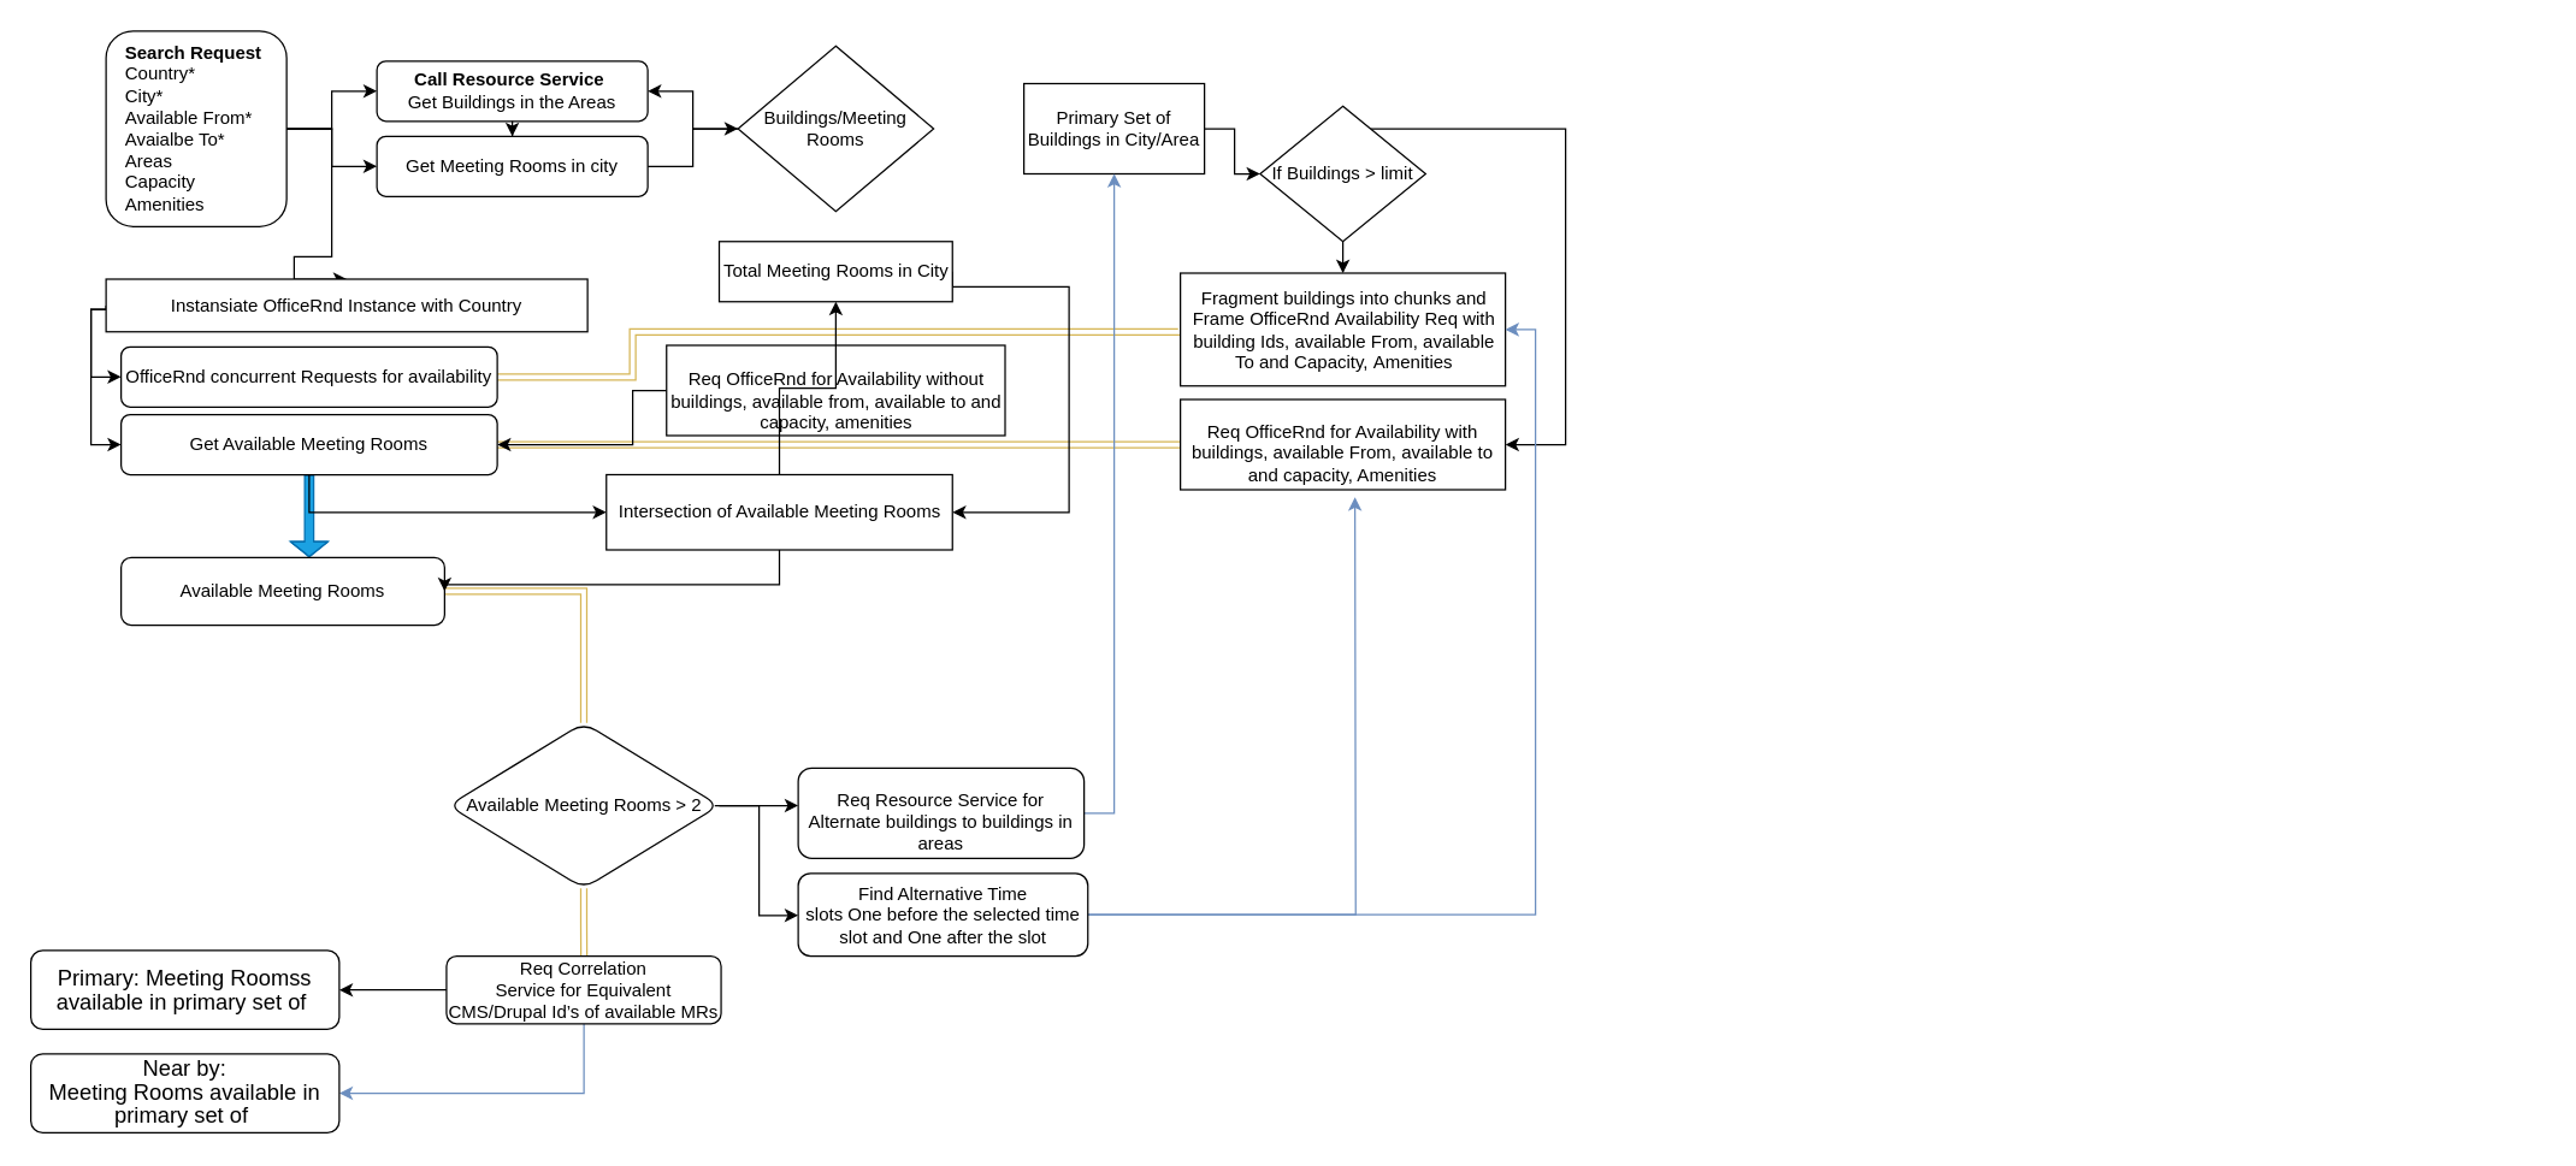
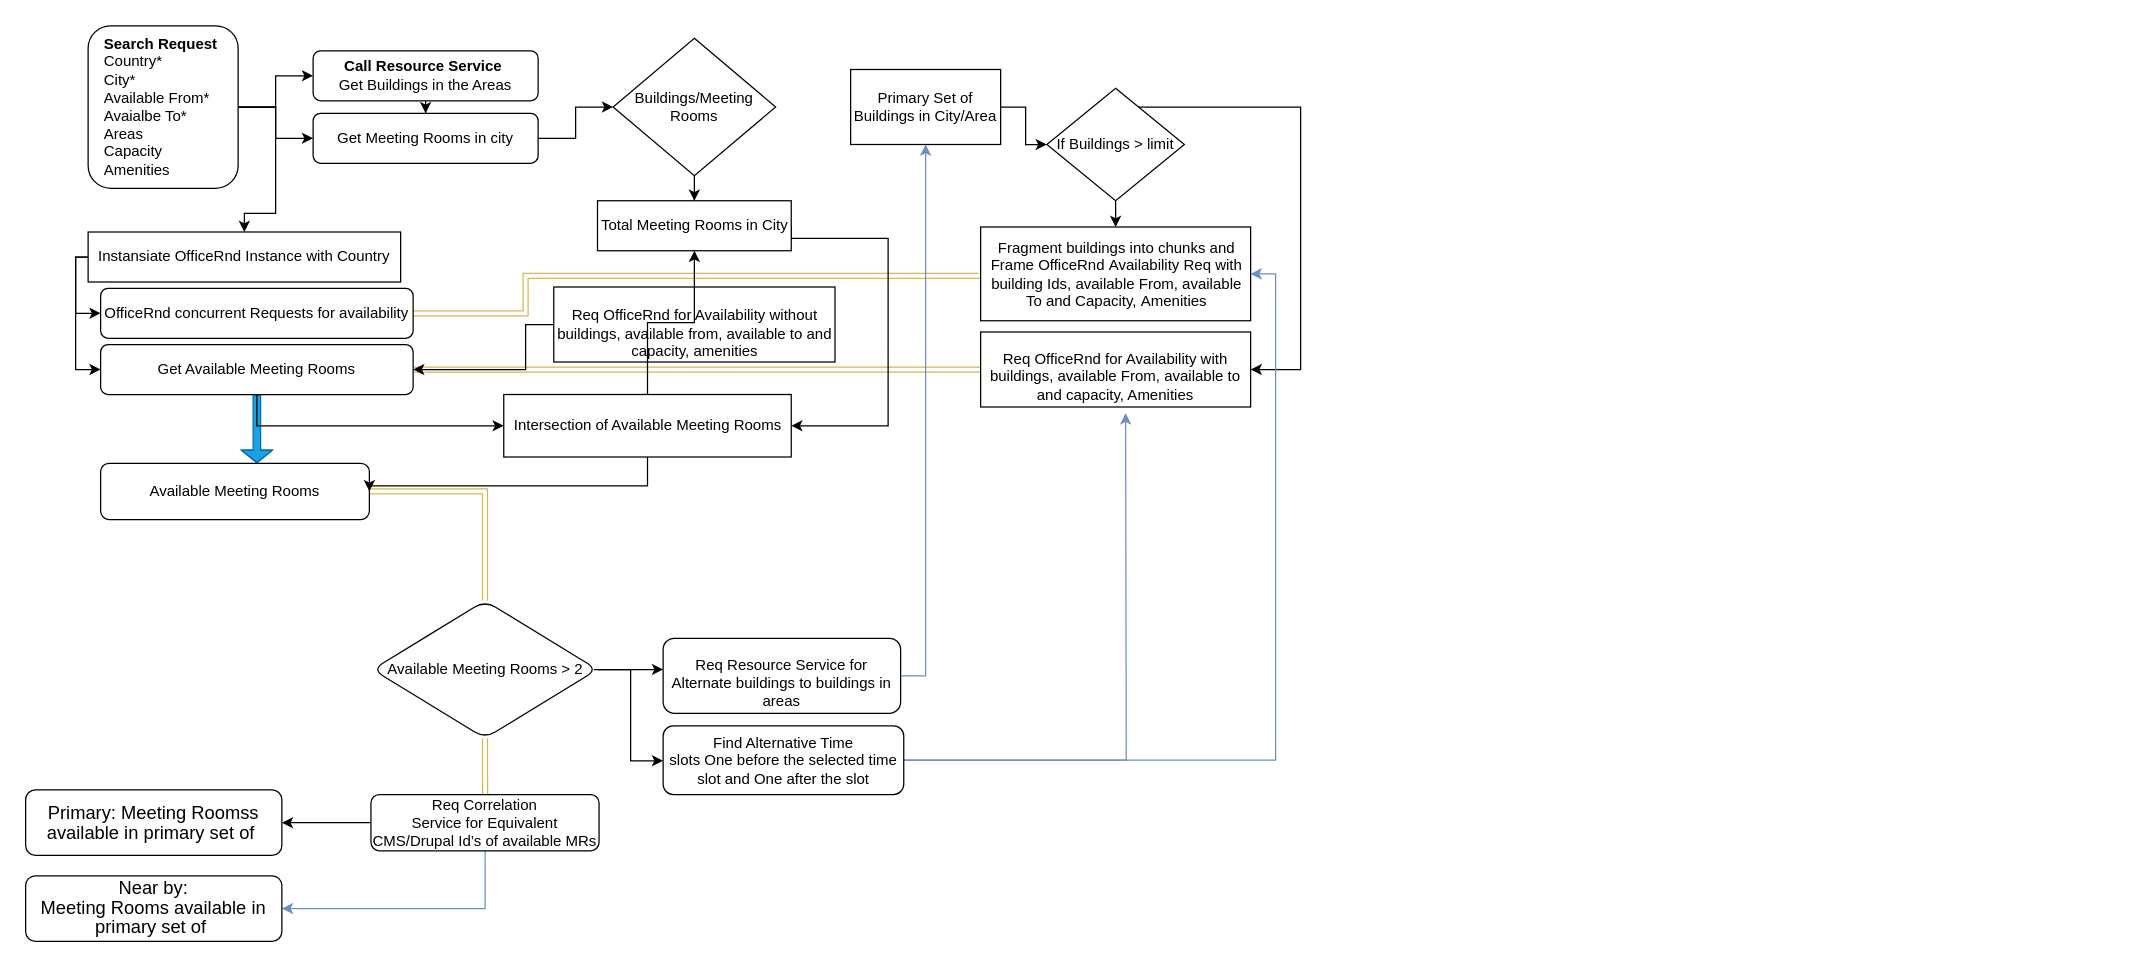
  <mxCell id="0" />
  <mxCell id="1" parent="0" />
  <mxCell id="2" value="" style="edgeStyle=orthogonalEdgeStyle;rounded=0;orthogonalLoop=1;jettySize=auto;html=1;" edge="1" parent="1" source="3" target="12"><mxGeometry relative="1" as="geometry" /></mxCell>
  <mxCell id="3" value="&lt;b&gt;Call Resource Service&amp;nbsp;&lt;/b&gt;&lt;br&gt;&lt;div style=&quot;text-align: left&quot;&gt;Get Buildings in the Areas&lt;/div&gt;" style="rounded=1;whiteSpace=wrap;html=1;fontSize=12;glass=0;strokeWidth=1;shadow=0;align=center;" parent="1" vertex="1"><mxGeometry x="250" y="40" width="180" height="40" as="geometry" /></mxCell>
  <mxCell id="4" value="Yes" style="rounded=0;html=1;jettySize=auto;orthogonalLoop=1;fontSize=11;endArrow=block;endFill=0;endSize=8;strokeWidth=1;shadow=0;labelBackgroundColor=none;edgeStyle=orthogonalEdgeStyle;" parent="1" edge="1"><mxGeometry y="20" relative="1" as="geometry"><mxPoint as="offset" /><mxPoint x="1560" y="300" as="sourcePoint" /></mxGeometry></mxCell>
  <mxCell id="5" value="No" style="edgeStyle=orthogonalEdgeStyle;rounded=0;html=1;jettySize=auto;orthogonalLoop=1;fontSize=11;endArrow=block;endFill=0;endSize=8;strokeWidth=1;shadow=0;labelBackgroundColor=none;" parent="1" edge="1"><mxGeometry y="10" relative="1" as="geometry"><mxPoint as="offset" /><mxPoint x="1690" y="210" as="targetPoint" /></mxGeometry></mxCell>
  <mxCell id="6" value="No" style="rounded=0;html=1;jettySize=auto;orthogonalLoop=1;fontSize=11;endArrow=block;endFill=0;endSize=8;strokeWidth=1;shadow=0;labelBackgroundColor=none;edgeStyle=orthogonalEdgeStyle;" parent="1" edge="1"><mxGeometry x="0.333" y="20" relative="1" as="geometry"><mxPoint as="offset" /><mxPoint x="1530" y="350" as="sourcePoint" /></mxGeometry></mxCell>
  <mxCell id="7" value="Yes" style="edgeStyle=orthogonalEdgeStyle;rounded=0;html=1;jettySize=auto;orthogonalLoop=1;fontSize=11;endArrow=block;endFill=0;endSize=8;strokeWidth=1;shadow=0;labelBackgroundColor=none;" parent="1" edge="1"><mxGeometry y="10" relative="1" as="geometry"><mxPoint as="offset" /><mxPoint x="1580" y="310" as="sourcePoint" /></mxGeometry></mxCell>
  <mxCell id="8" value="" style="edgeStyle=orthogonalEdgeStyle;rounded=0;orthogonalLoop=1;jettySize=auto;html=1;exitX=1;exitY=0.5;exitDx=0;exitDy=0;" edge="1" parent="1" source="10" target="3"><mxGeometry relative="1" as="geometry" /></mxCell>
  <mxCell id="9" value="" style="edgeStyle=orthogonalEdgeStyle;rounded=0;orthogonalLoop=1;jettySize=auto;html=1;entryX=0.5;entryY=0;entryDx=0;entryDy=0;" edge="1" parent="1" source="10" target="27"><mxGeometry relative="1" as="geometry"><Array as="points"><mxPoint x="220" y="85" /><mxPoint x="220" y="170" /><mxPoint x="195" y="170" /></Array></mxGeometry></mxCell>
  <mxCell id="10" value="&lt;b&gt;Search Request&amp;nbsp;&lt;/b&gt;&lt;br&gt;&lt;div style=&quot;text-align: left&quot;&gt;Country*&lt;/div&gt;&lt;div style=&quot;text-align: left&quot;&gt;City*&lt;/div&gt;&lt;div style=&quot;text-align: left&quot;&gt;Available From*&lt;/div&gt;&lt;div style=&quot;text-align: left&quot;&gt;Avaialbe To*&lt;/div&gt;&lt;div style=&quot;text-align: left&quot;&gt;Areas&lt;/div&gt;&lt;div style=&quot;text-align: left&quot;&gt;Capacity&lt;/div&gt;&lt;div style=&quot;text-align: left&quot;&gt;Amenities&lt;/div&gt;" style="rounded=1;whiteSpace=wrap;html=1;" vertex="1" parent="1"><mxGeometry x="70" y="20" width="120" height="130" as="geometry" /></mxCell>
  <mxCell id="11" value="" style="edgeStyle=orthogonalEdgeStyle;rounded=0;orthogonalLoop=1;jettySize=auto;html=1;" edge="1" parent="1" source="12" target="15"><mxGeometry relative="1" as="geometry" /></mxCell>
  <mxCell id="12" value="Get Meeting Rooms in city" style="rounded=1;whiteSpace=wrap;html=1;" vertex="1" parent="1"><mxGeometry x="250" y="90" width="180" height="40" as="geometry" /></mxCell>
  <mxCell id="13" value="" style="edgeStyle=orthogonalEdgeStyle;rounded=0;orthogonalLoop=1;jettySize=auto;html=1;entryX=0;entryY=0.5;entryDx=0;entryDy=0;exitX=1;exitY=0.5;exitDx=0;exitDy=0;" edge="1" parent="1" source="10" target="12"><mxGeometry relative="1" as="geometry"><mxPoint x="200" y="95" as="sourcePoint" /><mxPoint x="260" y="75" as="targetPoint" /></mxGeometry></mxCell>
- <mxCell id="14" value="" style="edgeStyle=orthogonalEdgeStyle;rounded=0;orthogonalLoop=1;jettySize=auto;html=1;" edge="1" parent="1" source="15" target="3"><mxGeometry relative="1" as="geometry" /></mxCell>
+ <mxCell id="14" value="" style="edgeStyle=orthogonalEdgeStyle;rounded=0;orthogonalLoop=1;jettySize=auto;html=1;" edge="1" parent="1" source="15" target="35"><mxGeometry relative="1" as="geometry" /></mxCell>
  <mxCell id="15" value="Buildings/Meeting Rooms" style="rhombus;whiteSpace=wrap;html=1;" vertex="1" parent="1"><mxGeometry x="490" y="30" width="130" height="110" as="geometry" /></mxCell>
  <mxCell id="16" value="" style="edgeStyle=orthogonalEdgeStyle;rounded=0;orthogonalLoop=1;jettySize=auto;html=1;" edge="1" parent="1" source="17" target="20"><mxGeometry relative="1" as="geometry" /></mxCell>
  <mxCell id="17" value="Primary Set of Buildings in City/Area" style="rounded=0;whiteSpace=wrap;html=1;" vertex="1" parent="1"><mxGeometry x="680" y="55" width="120" height="60" as="geometry" /></mxCell>
  <mxCell id="18" value="" style="edgeStyle=orthogonalEdgeStyle;rounded=0;orthogonalLoop=1;jettySize=auto;html=1;entryX=1;entryY=0.5;entryDx=0;entryDy=0;" edge="1" parent="1" source="20" target="24"><mxGeometry relative="1" as="geometry"><Array as="points"><mxPoint x="1040" y="85" /><mxPoint x="1040" y="295" /></Array></mxGeometry></mxCell>
  <mxCell id="19" value="" style="edgeStyle=orthogonalEdgeStyle;rounded=0;orthogonalLoop=1;jettySize=auto;html=1;" edge="1" parent="1" source="20" target="22"><mxGeometry relative="1" as="geometry" /></mxCell>
  <mxCell id="20" value="If Buildings &amp;gt; limit" style="rhombus;whiteSpace=wrap;html=1;rounded=0;" vertex="1" parent="1"><mxGeometry x="837" y="70" width="110" height="90" as="geometry" /></mxCell>
  <mxCell id="21" style="edgeStyle=orthogonalEdgeStyle;rounded=0;orthogonalLoop=1;jettySize=auto;html=1;exitX=0;exitY=0.5;exitDx=0;exitDy=0;shape=link;fillColor=#fff2cc;strokeColor=#d6b656;" edge="1" parent="1" source="22" target="28"><mxGeometry relative="1" as="geometry"><mxPoint x="760" y="220" as="sourcePoint" /><Array as="points"><mxPoint x="784" y="220" /><mxPoint x="420" y="220" /><mxPoint x="420" y="250" /></Array></mxGeometry></mxCell>
  <mxCell id="22" value="&lt;p class=&quot;MsoNormal&quot; style=&quot;margin-bottom: 0.0pt&quot;&gt;&lt;/p&gt;&lt;div style=&quot;text-align: center&quot;&gt;&lt;span&gt;Fragment buildings into chunks and Frame OfficeRnd&amp;nbsp;&lt;/span&gt;&lt;span&gt;Availability Req with building Ids, available From, available To and Capacity,&amp;nbsp;&lt;/span&gt;&lt;span&gt;Amenities&lt;/span&gt;&lt;/div&gt;&lt;p&gt;&lt;/p&gt;" style="whiteSpace=wrap;html=1;rounded=0;align=left;" vertex="1" parent="1"><mxGeometry x="784" y="181" width="216" height="75" as="geometry" /></mxCell>
  <mxCell id="23" style="edgeStyle=orthogonalEdgeStyle;rounded=0;orthogonalLoop=1;jettySize=auto;html=1;entryX=1;entryY=0.5;entryDx=0;entryDy=0;shape=link;fillColor=#fff2cc;strokeColor=#d6b656;" edge="1" parent="1" source="24" target="31"><mxGeometry relative="1" as="geometry" /></mxCell>
  <mxCell id="24" value="&lt;p class=&quot;MsoNormal&quot; style=&quot;margin-bottom: 0.0pt&quot;&gt;Req OfficeRnd for Availability with buildings, available From, available to and capacity, Amenities&lt;/p&gt;" style="whiteSpace=wrap;html=1;rounded=0;align=center;" vertex="1" parent="1"><mxGeometry x="784" y="265" width="216" height="60" as="geometry" /></mxCell>
  <mxCell id="25" value="" style="edgeStyle=orthogonalEdgeStyle;rounded=0;orthogonalLoop=1;jettySize=auto;html=1;exitX=0;exitY=0.5;exitDx=0;exitDy=0;entryX=0;entryY=0.5;entryDx=0;entryDy=0;" edge="1" parent="1" source="27" target="28"><mxGeometry relative="1" as="geometry"><Array as="points"><mxPoint x="60" y="205" /><mxPoint x="60" y="250" /></Array></mxGeometry></mxCell>
  <mxCell id="26" value="" style="edgeStyle=orthogonalEdgeStyle;rounded=0;orthogonalLoop=1;jettySize=auto;html=1;" edge="1" parent="1" source="27" target="31"><mxGeometry relative="1" as="geometry"><Array as="points"><mxPoint x="60" y="205" /><mxPoint x="60" y="295" /></Array></mxGeometry></mxCell>
- <mxCell id="27" value="Instansiate OfficeRnd Instance with Country" style="rounded=0;whiteSpace=wrap;html=1;" vertex="1" parent="1"><mxGeometry x="70" y="185" width="320" height="35" as="geometry" /></mxCell>
+ <mxCell id="27" value="Instansiate OfficeRnd Instance with Country" style="rounded=0;whiteSpace=wrap;html=1;" vertex="1" parent="1"><mxGeometry x="70" y="185" width="250" height="40" as="geometry" /></mxCell>
  <mxCell id="28" value="&lt;p class=&quot;MsoNormal&quot; align=&quot;center&quot;&gt;OfficeRnd concurrent Requests for availability&lt;/p&gt;" style="rounded=1;whiteSpace=wrap;html=1;" vertex="1" parent="1"><mxGeometry x="80" y="230" width="250" height="40" as="geometry" /></mxCell>
  <mxCell id="29" value="" style="edgeStyle=orthogonalEdgeStyle;rounded=0;orthogonalLoop=1;jettySize=auto;html=1;shape=flexArrow;fillColor=#1ba1e2;strokeColor=#006EAF;endWidth=18;endSize=3;width=6;" edge="1" parent="1" source="31" target="37"><mxGeometry relative="1" as="geometry"><Array as="points"><mxPoint x="205" y="360" /><mxPoint x="205" y="360" /></Array></mxGeometry></mxCell>
  <mxCell id="30" style="edgeStyle=orthogonalEdgeStyle;rounded=0;orthogonalLoop=1;jettySize=auto;html=1;" edge="1" parent="1" source="31" target="40"><mxGeometry relative="1" as="geometry"><Array as="points"><mxPoint x="205" y="340" /></Array></mxGeometry></mxCell>
  <mxCell id="31" value="&lt;p class=&quot;MsoNormal&quot; align=&quot;center&quot;&gt;Get Available Meeting Rooms&lt;/p&gt;" style="rounded=1;whiteSpace=wrap;html=1;" vertex="1" parent="1"><mxGeometry x="80" y="275" width="250" height="40" as="geometry" /></mxCell>
  <mxCell id="32" value="" style="edgeStyle=orthogonalEdgeStyle;rounded=0;orthogonalLoop=1;jettySize=auto;html=1;" edge="1" parent="1" source="34" target="31"><mxGeometry relative="1" as="geometry"><Array as="points"><mxPoint x="420" y="259" /><mxPoint x="420" y="295" /></Array></mxGeometry></mxCell>
  <mxCell id="33" value="" style="edgeStyle=orthogonalEdgeStyle;rounded=0;orthogonalLoop=1;jettySize=auto;html=1;exitX=1;exitY=0.5;exitDx=0;exitDy=0;" edge="1" parent="1" source="35" target="40"><mxGeometry relative="1" as="geometry"><Array as="points"><mxPoint x="710" y="190" /><mxPoint x="710" y="340" /></Array></mxGeometry></mxCell>
  <mxCell id="34" value="&lt;br&gt;&lt;span style=&quot;color: rgb(0 , 0 , 0) ; font-family: &amp;#34;helvetica&amp;#34; ; font-size: 12px ; font-style: normal ; font-weight: 400 ; letter-spacing: normal ; text-align: center ; text-indent: 0px ; text-transform: none ; word-spacing: 0px&quot;&gt;Req OfficeRnd for Availability without buildings, available&amp;nbsp;&lt;/span&gt;&lt;span style=&quot;font-family: &amp;#34;helvetica&amp;#34;&quot;&gt;from, available to and capacity, amenities&lt;/span&gt;&lt;span style=&quot;color: rgb(0 , 0 , 0) ; font-family: &amp;#34;helvetica&amp;#34; ; font-size: 12px ; font-style: normal ; font-weight: 400 ; letter-spacing: normal ; text-align: center ; text-indent: 0px ; text-transform: none ; word-spacing: 0px&quot;&gt;&lt;br&gt;&lt;/span&gt;" style="whiteSpace=wrap;html=1;" vertex="1" parent="1"><mxGeometry x="442.5" y="229" width="225" height="60" as="geometry" /></mxCell>
  <mxCell id="35" value="Total Meeting Rooms in City" style="whiteSpace=wrap;html=1;" vertex="1" parent="1"><mxGeometry x="477.5" y="160" width="155" height="40" as="geometry" /></mxCell>
  <mxCell id="36" value="" style="edgeStyle=orthogonalEdgeStyle;rounded=0;orthogonalLoop=1;jettySize=auto;html=1;shape=link;fillColor=#fff2cc;strokeColor=#d6b656;" edge="1" parent="1" source="37" target="44"><mxGeometry relative="1" as="geometry" /></mxCell>
  <mxCell id="37" value="Available Meeting Rooms" style="whiteSpace=wrap;html=1;rounded=1;" vertex="1" parent="1"><mxGeometry x="80" y="370" width="215" height="45" as="geometry" /></mxCell>
  <mxCell id="38" style="edgeStyle=orthogonalEdgeStyle;rounded=0;orthogonalLoop=1;jettySize=auto;html=1;entryX=1;entryY=0.5;entryDx=0;entryDy=0;" edge="1" parent="1" source="40" target="37"><mxGeometry relative="1" as="geometry"><Array as="points"><mxPoint x="518" y="388" /></Array></mxGeometry></mxCell>
  <mxCell id="39" value="" style="edgeStyle=orthogonalEdgeStyle;rounded=0;orthogonalLoop=1;jettySize=auto;html=1;" edge="1" parent="1" source="40" target="35"><mxGeometry relative="1" as="geometry" /></mxCell>
  <mxCell id="40" value="Intersection of Available Meeting Rooms" style="whiteSpace=wrap;html=1;" vertex="1" parent="1"><mxGeometry x="402.5" y="315" width="230" height="50" as="geometry" /></mxCell>
  <mxCell id="41" style="edgeStyle=orthogonalEdgeStyle;rounded=0;orthogonalLoop=1;jettySize=auto;html=1;exitX=1;exitY=0.5;exitDx=0;exitDy=0;" edge="1" parent="1" target="46"><mxGeometry relative="1" as="geometry"><mxPoint x="474.5" y="535" as="sourcePoint" /><mxPoint x="520" y="535" as="targetPoint" /><Array as="points"><mxPoint x="550" y="535" /><mxPoint x="550" y="535" /></Array></mxGeometry></mxCell>
  <mxCell id="42" value="" style="edgeStyle=orthogonalEdgeStyle;rounded=0;orthogonalLoop=1;jettySize=auto;html=1;" edge="1" parent="1" source="44" target="49"><mxGeometry relative="1" as="geometry"><Array as="points"><mxPoint x="504" y="535" /><mxPoint x="504" y="608" /></Array></mxGeometry></mxCell>
  <mxCell id="43" value="" style="edgeStyle=orthogonalEdgeStyle;rounded=0;orthogonalLoop=1;jettySize=auto;html=1;shape=link;fillColor=#fff2cc;strokeColor=#d6b656;" edge="1" parent="1" source="44" target="52"><mxGeometry relative="1" as="geometry" /></mxCell>
  <mxCell id="44" value="Available Meeting Rooms &amp;gt; 2" style="rhombus;whiteSpace=wrap;html=1;rounded=1;" vertex="1" parent="1"><mxGeometry x="297.5" y="480" width="180" height="110" as="geometry" /></mxCell>
  <mxCell id="45" style="edgeStyle=orthogonalEdgeStyle;rounded=0;orthogonalLoop=1;jettySize=auto;html=1;entryX=0.5;entryY=1;entryDx=0;entryDy=0;fillColor=#dae8fc;strokeColor=#6c8ebf;" edge="1" parent="1" source="46" target="17"><mxGeometry relative="1" as="geometry"><Array as="points"><mxPoint x="740" y="540" /></Array></mxGeometry></mxCell>
  <mxCell id="46" value="&lt;p class=&quot;MsoNormal&quot; align=&quot;center&quot; style=&quot;margin-bottom: 0.0pt&quot;&gt;Req Resource Service for Alternate buildings to buildings in areas&lt;/p&gt;" style="whiteSpace=wrap;html=1;rounded=1;" vertex="1" parent="1"><mxGeometry x="530" y="510" width="190" height="60" as="geometry" /></mxCell>
  <mxCell id="47" style="edgeStyle=orthogonalEdgeStyle;rounded=0;orthogonalLoop=1;jettySize=auto;html=1;entryX=1;entryY=0.5;entryDx=0;entryDy=0;fillColor=#dae8fc;strokeColor=#6c8ebf;" edge="1" parent="1" source="49" target="22"><mxGeometry relative="1" as="geometry"><mxPoint x="950" y="550" as="targetPoint" /></mxGeometry></mxCell>
  <mxCell id="48" style="edgeStyle=orthogonalEdgeStyle;rounded=0;orthogonalLoop=1;jettySize=auto;html=1;fillColor=#dae8fc;strokeColor=#6c8ebf;" edge="1" parent="1" source="49"><mxGeometry relative="1" as="geometry"><mxPoint x="900" y="330" as="targetPoint" /></mxGeometry></mxCell>
  <mxCell id="49" value="&lt;p class=&quot;MsoNormal&quot; align=&quot;center&quot;&gt;Find Alternative Time&lt;br/&gt;slots One before the selected time slot and One after the slot&lt;/p&gt;" style="whiteSpace=wrap;html=1;rounded=1;" vertex="1" parent="1"><mxGeometry x="530" y="580" width="192.5" height="55" as="geometry" /></mxCell>
  <mxCell id="50" value="" style="edgeStyle=orthogonalEdgeStyle;rounded=0;orthogonalLoop=1;jettySize=auto;html=1;" edge="1" parent="1" source="52" target="53"><mxGeometry relative="1" as="geometry" /></mxCell>
  <mxCell id="51" style="edgeStyle=orthogonalEdgeStyle;rounded=0;orthogonalLoop=1;jettySize=auto;html=1;entryX=1;entryY=0.5;entryDx=0;entryDy=0;fillColor=#dae8fc;strokeColor=#6c8ebf;" edge="1" parent="1" source="52" target="54"><mxGeometry relative="1" as="geometry"><Array as="points"><mxPoint x="388" y="726" /></Array></mxGeometry></mxCell>
  <mxCell id="52" value="&lt;p class=&quot;MsoNormal&quot; align=&quot;center&quot;&gt;Req Correlation&lt;br/&gt;Service for Equivalent CMS/Drupal Id’s of available MRs&lt;/p&gt;" style="whiteSpace=wrap;html=1;rounded=1;" vertex="1" parent="1"><mxGeometry x="296.25" y="635" width="182.5" height="45" as="geometry" /></mxCell>
  <mxCell id="53" value="&lt;span style=&quot;font-size: 11.0pt ; line-height: 107% ; font-family: &amp;#34;calibri&amp;#34; , sans-serif&quot;&gt;Primary: Meeting Roomss available in primary set of&amp;nbsp;&lt;/span&gt;" style="whiteSpace=wrap;html=1;rounded=1;" vertex="1" parent="1"><mxGeometry x="20" y="631.25" width="205" height="52.5" as="geometry" /></mxCell>
  <mxCell id="54" value="&lt;span style=&quot;font-size: 11.0pt ; line-height: 107% ; font-family: &amp;#34;calibri&amp;#34; , sans-serif&quot;&gt;Near by:&lt;br&gt;Meeting Rooms available in primary set of&amp;nbsp;&lt;/span&gt;" style="whiteSpace=wrap;html=1;rounded=1;" vertex="1" parent="1"><mxGeometry x="20" y="700" width="205" height="52.5" as="geometry" /></mxCell>
